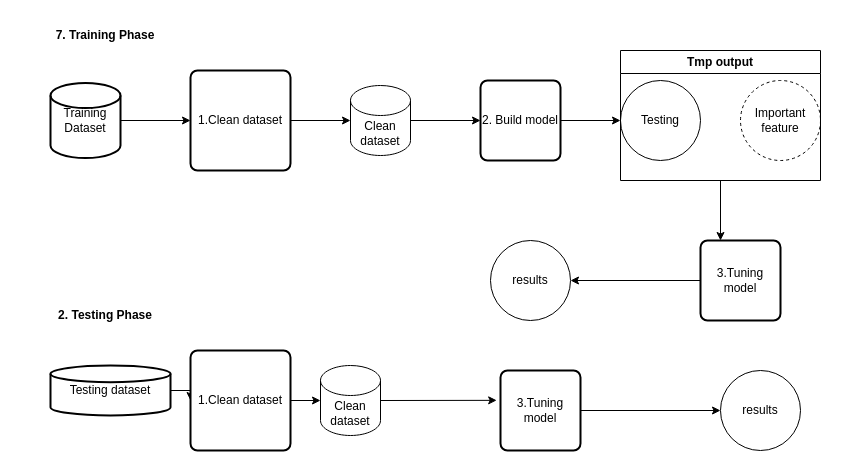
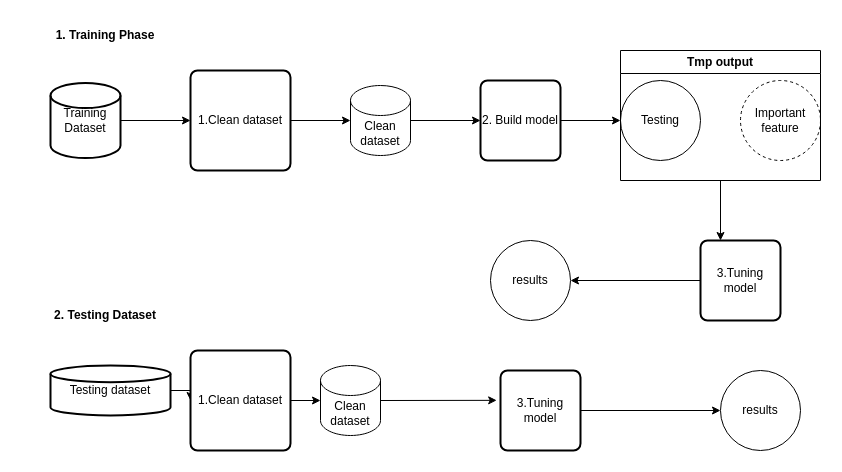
  <mxCell id="0" />
  <mxCell id="1" parent="0" />
  <mxCell id="2" style="edgeStyle=orthogonalEdgeStyle;rounded=0;orthogonalLoop=1;jettySize=auto;html=1;exitX=1;exitY=0.5;exitDx=0;exitDy=0;exitPerimeter=0;entryX=0;entryY=0.5;entryDx=0;entryDy=0;" edge="1" parent="1" source="3" target="5"><mxGeometry relative="1" as="geometry" /></mxCell>
  <mxCell id="3" value="Training&lt;br&gt;Dataset" style="strokeWidth=2;html=1;shape=mxgraph.flowchart.database;whiteSpace=wrap;" vertex="1" parent="1"><mxGeometry x="50" y="82.5" width="70" height="75" as="geometry" /></mxCell>
  <mxCell id="4" style="edgeStyle=orthogonalEdgeStyle;rounded=0;orthogonalLoop=1;jettySize=auto;html=1;exitX=1;exitY=0.5;exitDx=0;exitDy=0;entryX=0;entryY=0.5;entryDx=0;entryDy=0;entryPerimeter=0;" edge="1" parent="1" source="5" target="8"><mxGeometry relative="1" as="geometry" /></mxCell>
  <mxCell id="5" value="1.Clean dataset" style="rounded=1;whiteSpace=wrap;html=1;absoluteArcSize=1;arcSize=14;strokeWidth=2;" vertex="1" parent="1"><mxGeometry x="190" y="70" width="100" height="100" as="geometry" /></mxCell>
  <mxCell id="6" value="2. Build model" style="rounded=1;whiteSpace=wrap;html=1;absoluteArcSize=1;arcSize=14;strokeWidth=2;" vertex="1" parent="1"><mxGeometry x="480" y="80" width="80" height="80" as="geometry" /></mxCell>
  <mxCell id="7" value="3.Tuning model" style="rounded=1;whiteSpace=wrap;html=1;absoluteArcSize=1;arcSize=14;strokeWidth=2;" vertex="1" parent="1"><mxGeometry x="700" y="240" width="80" height="80" as="geometry" /></mxCell>
  <mxCell id="8" value="Clean&lt;br&gt;dataset" style="shape=cylinder3;whiteSpace=wrap;html=1;boundedLbl=1;backgroundOutline=1;size=15;" vertex="1" parent="1"><mxGeometry x="350" y="85" width="60" height="70" as="geometry" /></mxCell>
  <mxCell id="9" value="" style="endArrow=classic;html=1;rounded=0;entryX=0;entryY=0.5;entryDx=0;entryDy=0;" edge="1" parent="1" target="6"><mxGeometry width="50" height="50" relative="1" as="geometry"><mxPoint x="410" y="120" as="sourcePoint" /><mxPoint x="430" y="70" as="targetPoint" /></mxGeometry></mxCell>
- <mxCell id="10" value="&lt;b&gt;7. Training Phase&lt;/b&gt;" style="text;html=1;strokeColor=none;fillColor=none;align=center;verticalAlign=middle;whiteSpace=wrap;rounded=0;" vertex="1" parent="1"><mxGeometry x="20" y="20" width="170" height="30" as="geometry" /></mxCell>
+ <mxCell id="10" value="&lt;b&gt;1. Training Phase&lt;/b&gt;" style="text;html=1;strokeColor=none;fillColor=none;align=center;verticalAlign=middle;whiteSpace=wrap;rounded=0;" vertex="1" parent="1"><mxGeometry x="20" y="20" width="170" height="30" as="geometry" /></mxCell>
  <mxCell id="11" value="Testing" style="ellipse;whiteSpace=wrap;html=1;aspect=fixed;" vertex="1" parent="1"><mxGeometry x="620" y="80" width="80" height="80" as="geometry" /></mxCell>
  <mxCell id="12" value="Important feature" style="ellipse;whiteSpace=wrap;html=1;aspect=fixed;dashed=1;" vertex="1" parent="1"><mxGeometry x="740" y="80" width="80" height="80" as="geometry" /></mxCell>
  <mxCell id="13" value="" style="endArrow=classic;html=1;rounded=0;exitX=1;exitY=0.5;exitDx=0;exitDy=0;" edge="1" parent="1" source="6"><mxGeometry width="50" height="50" relative="1" as="geometry"><mxPoint x="430" y="230" as="sourcePoint" /><mxPoint x="620" y="120" as="targetPoint" /></mxGeometry></mxCell>
  <mxCell id="14" value="Tmp output" style="swimlane;whiteSpace=wrap;html=1;" vertex="1" parent="1"><mxGeometry x="620" y="50" width="200" height="130" as="geometry" /></mxCell>
  <mxCell id="15" value="" style="endArrow=classic;html=1;rounded=0;exitX=0.5;exitY=1;exitDx=0;exitDy=0;entryX=0.25;entryY=0;entryDx=0;entryDy=0;" edge="1" parent="1" source="14" target="7"><mxGeometry width="50" height="50" relative="1" as="geometry"><mxPoint x="440" y="290" as="sourcePoint" /><mxPoint x="490" y="240" as="targetPoint" /></mxGeometry></mxCell>
  <mxCell id="16" value="results" style="ellipse;whiteSpace=wrap;html=1;aspect=fixed;" vertex="1" parent="1"><mxGeometry x="490" y="240" width="80" height="80" as="geometry" /></mxCell>
  <mxCell id="17" value="" style="endArrow=classic;html=1;rounded=0;exitX=0;exitY=0.5;exitDx=0;exitDy=0;entryX=1;entryY=0.5;entryDx=0;entryDy=0;" edge="1" parent="1" source="7" target="16"><mxGeometry width="50" height="50" relative="1" as="geometry"><mxPoint x="430" y="220" as="sourcePoint" /><mxPoint x="480" y="170" as="targetPoint" /></mxGeometry></mxCell>
- <mxCell id="18" value="&lt;b&gt;2. Testing Phase&lt;/b&gt;" style="text;html=1;strokeColor=none;fillColor=none;align=center;verticalAlign=middle;whiteSpace=wrap;rounded=0;" vertex="1" parent="1"><mxGeometry x="20" y="300" width="170" height="30" as="geometry" /></mxCell>
+ <mxCell id="18" value="&lt;b&gt;2. Testing Dataset&lt;/b&gt;" style="text;html=1;strokeColor=none;fillColor=none;align=center;verticalAlign=middle;whiteSpace=wrap;rounded=0;" vertex="1" parent="1"><mxGeometry x="20" y="300" width="170" height="30" as="geometry" /></mxCell>
  <mxCell id="19" style="edgeStyle=orthogonalEdgeStyle;rounded=0;orthogonalLoop=1;jettySize=auto;html=1;exitX=1;exitY=0.5;exitDx=0;exitDy=0;exitPerimeter=0;entryX=0;entryY=0.5;entryDx=0;entryDy=0;" edge="1" parent="1" source="20" target="22"><mxGeometry relative="1" as="geometry" /></mxCell>
  <mxCell id="20" value="Testing dataset" style="strokeWidth=2;html=1;shape=mxgraph.flowchart.database;whiteSpace=wrap;" vertex="1" parent="1"><mxGeometry x="50" y="365" width="120" height="50" as="geometry" /></mxCell>
  <mxCell id="21" style="edgeStyle=orthogonalEdgeStyle;rounded=0;orthogonalLoop=1;jettySize=auto;html=1;exitX=1;exitY=0.5;exitDx=0;exitDy=0;entryX=0;entryY=0.5;entryDx=0;entryDy=0;entryPerimeter=0;" edge="1" parent="1" source="22" target="25"><mxGeometry relative="1" as="geometry" /></mxCell>
  <mxCell id="22" value="1.Clean dataset" style="rounded=1;whiteSpace=wrap;html=1;absoluteArcSize=1;arcSize=14;strokeWidth=2;" vertex="1" parent="1"><mxGeometry x="190" y="350" width="100" height="100" as="geometry" /></mxCell>
  <mxCell id="23" style="edgeStyle=orthogonalEdgeStyle;rounded=0;orthogonalLoop=1;jettySize=auto;html=1;exitX=1;exitY=0.5;exitDx=0;exitDy=0;" edge="1" parent="1" source="24" target="27"><mxGeometry relative="1" as="geometry" /></mxCell>
  <mxCell id="24" value="3.Tuning model" style="rounded=1;whiteSpace=wrap;html=1;absoluteArcSize=1;arcSize=14;strokeWidth=2;" vertex="1" parent="1"><mxGeometry x="500" y="370" width="80" height="80" as="geometry" /></mxCell>
  <mxCell id="25" value="Clean&lt;br&gt;dataset" style="shape=cylinder3;whiteSpace=wrap;html=1;boundedLbl=1;backgroundOutline=1;size=15;" vertex="1" parent="1"><mxGeometry x="320" y="365" width="60" height="70" as="geometry" /></mxCell>
  <mxCell id="26" value="" style="endArrow=classic;html=1;rounded=0;entryX=-0.048;entryY=0.373;entryDx=0;entryDy=0;entryPerimeter=0;" edge="1" parent="1" target="24"><mxGeometry width="50" height="50" relative="1" as="geometry"><mxPoint x="380" y="400" as="sourcePoint" /><mxPoint x="480" y="400" as="targetPoint" /></mxGeometry></mxCell>
  <mxCell id="27" value="results" style="ellipse;whiteSpace=wrap;html=1;aspect=fixed;" vertex="1" parent="1"><mxGeometry x="720" y="370" width="80" height="80" as="geometry" /></mxCell>
